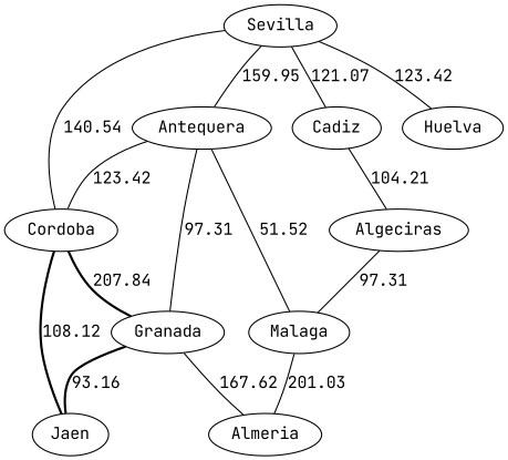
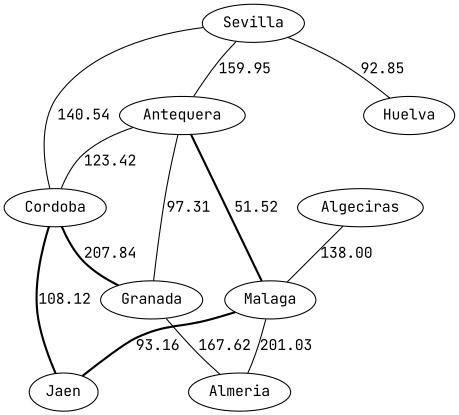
  strict graph {
    fontname="JetBrains Mono"
    node [fontname="JetBrains Mono"]
    edge [fontname="JetBrains Mono"]
    n1 [label=Sevilla]
-   n2 [label=Cadiz]
    n3 [label=Huelva]
    n4 [label=Cordoba]
    n5 [label=Antequera]
    n6 [label=Algeciras]
    n7 [label=Granada]
    n8 [label=Jaen]
    n9 [label=Malaga]
    n10 [label=Almeria]
-   n1 -- n2 [label=121.07]
-   n1 -- n3 [label=123.42]
+   n1 -- n3 [label=92.85]
    n1 -- n4 [label=140.54 style=solid]
    n1 -- n5 [label=159.95]
-   n2 -- n6 [label=104.21]
    n4 -- n7 [label=207.84 style=bold]
    n4 -- n8 [label=108.12 style=bold]
    n5 -- n4 [label=123.42]
    n5 -- n7 [label=97.31]
-   n5 -- n9 [label=51.52]
-   n6 -- n9 [label=97.31]
-   n7 -- n8 [label=93.16 style=bold]
+   n5 -- n9 [label=51.52 style=bold]
+   n6 -- n9 [label=138.00]
+   n9 -- n8 [label=93.16 style=bold]
    n7 -- n10 [label=167.62 style=solid]
    n9 -- n10 [label=201.03]
  }
